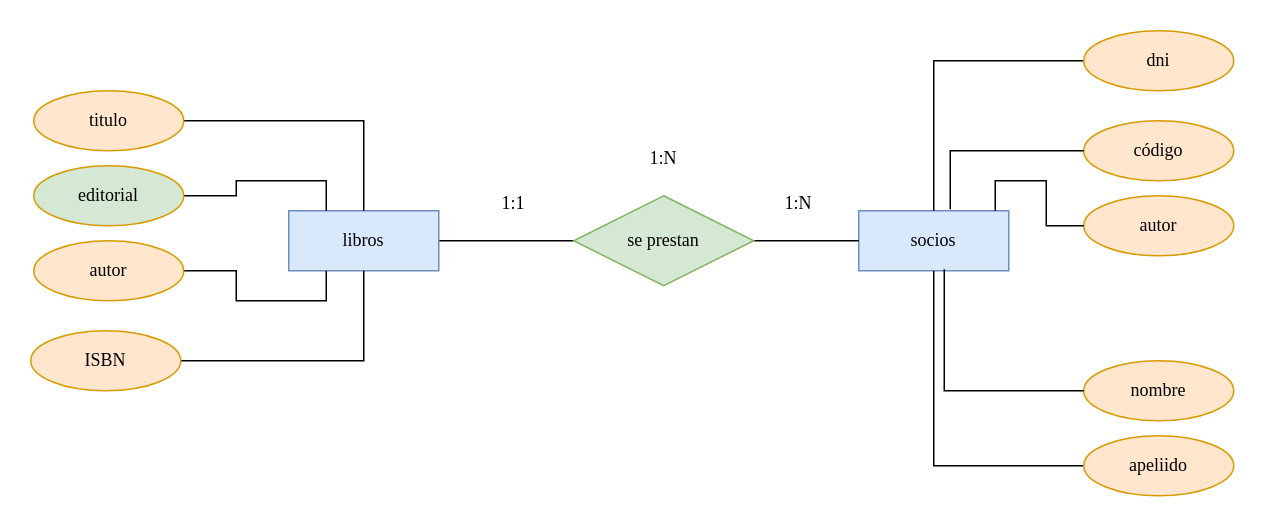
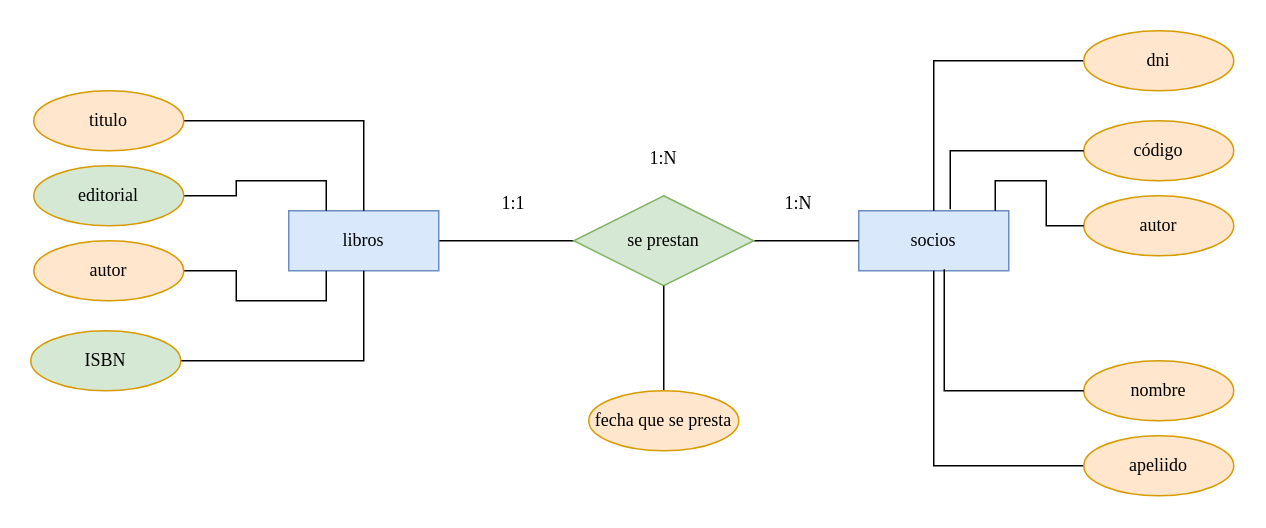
  <mxCell id="0" />
  <mxCell id="1" parent="0" />
  <mxCell id="2" style="edgeStyle=orthogonalEdgeStyle;rounded=0;orthogonalLoop=1;jettySize=auto;html=1;exitX=1;exitY=0.5;exitDx=0;exitDy=0;endArrow=none;endFill=0;" edge="1" parent="1" source="3" target="6"><mxGeometry relative="1" as="geometry" /></mxCell>
  <mxCell id="3" value="&lt;font face=&quot;Times New Roman&quot;&gt;libros&lt;/font&gt;" style="whiteSpace=wrap;html=1;align=center;fillColor=#dae8fc;strokeColor=#6c8ebf;" vertex="1" parent="1"><mxGeometry x="192" y="140" width="100" height="40" as="geometry" /></mxCell>
  <mxCell id="4" value="&lt;font face=&quot;Times New Roman&quot;&gt;socios&lt;/font&gt;" style="whiteSpace=wrap;html=1;align=center;fillColor=#dae8fc;strokeColor=#6c8ebf;" vertex="1" parent="1"><mxGeometry x="572" y="140" width="100" height="40" as="geometry" /></mxCell>
  <mxCell id="5" style="edgeStyle=orthogonalEdgeStyle;rounded=0;orthogonalLoop=1;jettySize=auto;html=1;exitX=1;exitY=0.5;exitDx=0;exitDy=0;endArrow=none;endFill=0;" edge="1" parent="1" source="6" target="4"><mxGeometry relative="1" as="geometry" /></mxCell>
  <mxCell id="6" value="&lt;font face=&quot;Times New Roman&quot;&gt;se prestan&lt;/font&gt;" style="shape=rhombus;perimeter=rhombusPerimeter;whiteSpace=wrap;html=1;align=center;fillColor=#d5e8d4;strokeColor=#82b366;" vertex="1" parent="1"><mxGeometry x="382" y="130" width="120" height="60" as="geometry" /></mxCell>
+ <mxCell id="7" style="edgeStyle=orthogonalEdgeStyle;rounded=0;orthogonalLoop=1;jettySize=auto;html=1;exitX=0.5;exitY=0;exitDx=0;exitDy=0;endArrow=none;endFill=0;" edge="1" parent="1" source="8" target="6"><mxGeometry relative="1" as="geometry" /></mxCell>
+ <mxCell id="8" value="&lt;font face=&quot;Times New Roman&quot;&gt;fecha que se presta&lt;/font&gt;" style="ellipse;whiteSpace=wrap;html=1;align=center;fillColor=#ffe6cc;strokeColor=#d79b00;" vertex="1" parent="1"><mxGeometry x="392" y="260" width="100" height="40" as="geometry" /></mxCell>
  <mxCell id="9" style="edgeStyle=orthogonalEdgeStyle;rounded=0;orthogonalLoop=1;jettySize=auto;html=1;exitX=1;exitY=0.5;exitDx=0;exitDy=0;entryX=0.25;entryY=1;entryDx=0;entryDy=0;endArrow=none;endFill=0;" edge="1" parent="1" source="10" target="3"><mxGeometry relative="1" as="geometry" /></mxCell>
  <mxCell id="10" value="&lt;div&gt;&lt;font face=&quot;Times New Roman&quot;&gt;autor&lt;/font&gt;&lt;/div&gt;" style="ellipse;whiteSpace=wrap;html=1;align=center;fillColor=#ffe6cc;strokeColor=#d79b00;" vertex="1" parent="1"><mxGeometry x="22" y="160" width="100" height="40" as="geometry" /></mxCell>
  <mxCell id="11" style="edgeStyle=orthogonalEdgeStyle;rounded=0;orthogonalLoop=1;jettySize=auto;html=1;exitX=1;exitY=0.5;exitDx=0;exitDy=0;entryX=0.25;entryY=0;entryDx=0;entryDy=0;endArrow=none;endFill=0;" edge="1" parent="1" source="12" target="3"><mxGeometry relative="1" as="geometry" /></mxCell>
  <mxCell id="12" value="&lt;font face=&quot;Times New Roman&quot;&gt;editorial&lt;/font&gt;" style="ellipse;whiteSpace=wrap;html=1;align=center;fillColor=#d5e8d4;strokeColor=#d79b00;" vertex="1" parent="1"><mxGeometry x="22" y="110" width="100" height="40" as="geometry" /></mxCell>
  <mxCell id="13" style="edgeStyle=orthogonalEdgeStyle;rounded=0;orthogonalLoop=1;jettySize=auto;html=1;exitX=1;exitY=0.5;exitDx=0;exitDy=0;endArrow=none;endFill=0;" edge="1" parent="1" source="14" target="3"><mxGeometry relative="1" as="geometry" /></mxCell>
  <mxCell id="14" value="&lt;font face=&quot;Times New Roman&quot;&gt;titulo&lt;/font&gt;" style="ellipse;whiteSpace=wrap;html=1;align=center;fillColor=#ffe6cc;strokeColor=#d79b00;" vertex="1" parent="1"><mxGeometry x="22" y="60" width="100" height="40" as="geometry" /></mxCell>
  <mxCell id="15" style="edgeStyle=orthogonalEdgeStyle;rounded=0;orthogonalLoop=1;jettySize=auto;html=1;exitX=1;exitY=0.5;exitDx=0;exitDy=0;endArrow=none;endFill=0;" edge="1" parent="1" source="16" target="3"><mxGeometry relative="1" as="geometry"><mxPoint x="242" y="190" as="targetPoint" /></mxGeometry></mxCell>
- <mxCell id="16" value="&lt;font face=&quot;Times New Roman&quot;&gt;ISBN&lt;/font&gt;" style="ellipse;whiteSpace=wrap;html=1;align=center;fillColor=#ffe6cc;strokeColor=#d79b00;" vertex="1" parent="1"><mxGeometry x="20" y="220" width="100" height="40" as="geometry" /></mxCell>
+ <mxCell id="16" value="&lt;font face=&quot;Times New Roman&quot;&gt;ISBN&lt;/font&gt;" style="ellipse;whiteSpace=wrap;html=1;align=center;fillColor=#d5e8d4;strokeColor=#d79b00;" vertex="1" parent="1"><mxGeometry x="20" y="220" width="100" height="40" as="geometry" /></mxCell>
  <mxCell id="17" value="&lt;font face=&quot;Times New Roman&quot;&gt;código&lt;/font&gt;" style="ellipse;whiteSpace=wrap;html=1;align=center;fillColor=#ffe6cc;strokeColor=#d79b00;" vertex="1" parent="1"><mxGeometry x="722" y="80" width="100" height="40" as="geometry" /></mxCell>
  <mxCell id="18" style="edgeStyle=orthogonalEdgeStyle;rounded=0;orthogonalLoop=1;jettySize=auto;html=1;exitX=0;exitY=0.5;exitDx=0;exitDy=0;endArrow=none;endFill=0;" edge="1" parent="1" source="19" target="4"><mxGeometry relative="1" as="geometry" /></mxCell>
  <mxCell id="19" value="&lt;font face=&quot;Times New Roman&quot;&gt;dni&lt;/font&gt;" style="ellipse;whiteSpace=wrap;html=1;align=center;fillColor=#ffe6cc;strokeColor=#d79b00;" vertex="1" parent="1"><mxGeometry x="722" y="20" width="100" height="40" as="geometry" /></mxCell>
  <mxCell id="20" value="&lt;font face=&quot;Times New Roman&quot;&gt;autor&lt;/font&gt;" style="ellipse;whiteSpace=wrap;html=1;align=center;fillColor=#ffe6cc;strokeColor=#d79b00;" vertex="1" parent="1"><mxGeometry x="722" y="130" width="100" height="40" as="geometry" /></mxCell>
  <mxCell id="21" style="edgeStyle=orthogonalEdgeStyle;rounded=0;orthogonalLoop=1;jettySize=auto;html=1;exitX=0;exitY=0.5;exitDx=0;exitDy=0;entryX=0.5;entryY=1;entryDx=0;entryDy=0;endArrow=none;endFill=0;" edge="1" parent="1" source="22" target="4"><mxGeometry relative="1" as="geometry" /></mxCell>
  <mxCell id="22" value="&lt;font face=&quot;Times New Roman&quot;&gt;apeliido&lt;/font&gt;" style="ellipse;whiteSpace=wrap;html=1;align=center;fillColor=#ffe6cc;strokeColor=#d79b00;" vertex="1" parent="1"><mxGeometry x="722" y="290" width="100" height="40" as="geometry" /></mxCell>
  <mxCell id="23" value="&lt;font face=&quot;Times New Roman&quot;&gt;nombre&lt;/font&gt;" style="ellipse;whiteSpace=wrap;html=1;align=center;fillColor=#ffe6cc;strokeColor=#d79b00;" vertex="1" parent="1"><mxGeometry x="722" y="240" width="100" height="40" as="geometry" /></mxCell>
  <mxCell id="24" style="edgeStyle=orthogonalEdgeStyle;rounded=0;orthogonalLoop=1;jettySize=auto;html=1;exitX=0;exitY=0.5;exitDx=0;exitDy=0;entryX=0.61;entryY=-0.025;entryDx=0;entryDy=0;entryPerimeter=0;endArrow=none;endFill=0;" edge="1" parent="1" source="17" target="4"><mxGeometry relative="1" as="geometry" /></mxCell>
  <mxCell id="25" style="edgeStyle=orthogonalEdgeStyle;rounded=0;orthogonalLoop=1;jettySize=auto;html=1;exitX=0;exitY=0.5;exitDx=0;exitDy=0;entryX=0.91;entryY=0;entryDx=0;entryDy=0;entryPerimeter=0;endArrow=none;endFill=0;" edge="1" parent="1" source="20" target="4"><mxGeometry relative="1" as="geometry" /></mxCell>
  <mxCell id="26" style="edgeStyle=orthogonalEdgeStyle;rounded=0;orthogonalLoop=1;jettySize=auto;html=1;exitX=0;exitY=0.5;exitDx=0;exitDy=0;entryX=0.57;entryY=0.975;entryDx=0;entryDy=0;entryPerimeter=0;endArrow=none;endFill=0;" edge="1" parent="1" source="23" target="4"><mxGeometry relative="1" as="geometry" /></mxCell>
  <mxCell id="27" value="&lt;font face=&quot;Times New Roman&quot;&gt;1:N&lt;/font&gt;" style="text;html=1;strokeColor=none;fillColor=none;align=center;verticalAlign=middle;whiteSpace=wrap;rounded=0;" vertex="1" parent="1"><mxGeometry x="502" y="120" width="60" height="30" as="geometry" /></mxCell>
  <mxCell id="28" value="&lt;font face=&quot;Times New Roman&quot;&gt;1:1&lt;/font&gt;" style="text;html=1;strokeColor=none;fillColor=none;align=center;verticalAlign=middle;whiteSpace=wrap;rounded=0;" vertex="1" parent="1"><mxGeometry x="312" y="120" width="60" height="30" as="geometry" /></mxCell>
  <mxCell id="29" value="&lt;font face=&quot;Times New Roman&quot;&gt;1:N&lt;/font&gt;" style="text;html=1;strokeColor=none;fillColor=none;align=center;verticalAlign=middle;whiteSpace=wrap;rounded=0;" vertex="1" parent="1"><mxGeometry x="412" y="90" width="60" height="30" as="geometry" /></mxCell>
